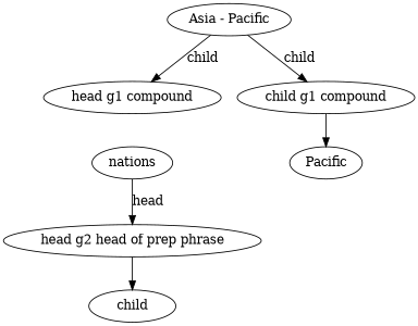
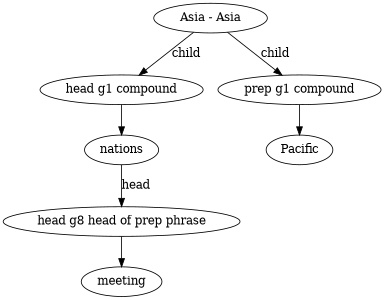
  strict digraph {
-   "Asia - Pacific"
+   "Asia - Pacific" [label="Asia - Asia"]
    "head g1 compound"
-   "child g1 compound"
+   "child g1 compound" [label="prep g1 compound"]
    nations
    n5 [label=Pacific]
-   "head g2 head of prep phrase"
-   meeting [label=child]
+   "head g2 head of prep phrase" [label="head g8 head of prep phrase"]
+   meeting
    "Asia - Pacific" -> "head g1 compound" [label=child]
    "Asia - Pacific" -> "child g1 compound" [label=child]
+   "head g1 compound" -> nations
    "child g1 compound" -> n5
    nations -> "head g2 head of prep phrase" [label=head]
    "head g2 head of prep phrase" -> meeting
  }
